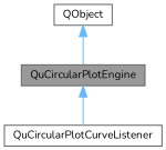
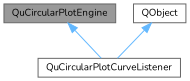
  digraph {
    fontname=Nunito
    node [color=gray40 fillcolor=white fontname=Nunito fontsize=10 shape=box style=filled]
    edge [color=steelblue1 dir=back fontname=Nunito fontsize=10 labelfontname=Helvetica labelfontsize=10 style=solid]
    n1 [fillcolor=grey60 fontcolor=black height=0.2 label=QuCircularPlotEngine width=0.4]
    n2 [height=0.2 label=QuCircularPlotCurveListener width=0.4]
    n3 [height=0.2 label=QObject width=0.4]
    n1 -> n2
-   n3 -> n1
+   n3 -> n2
  }
